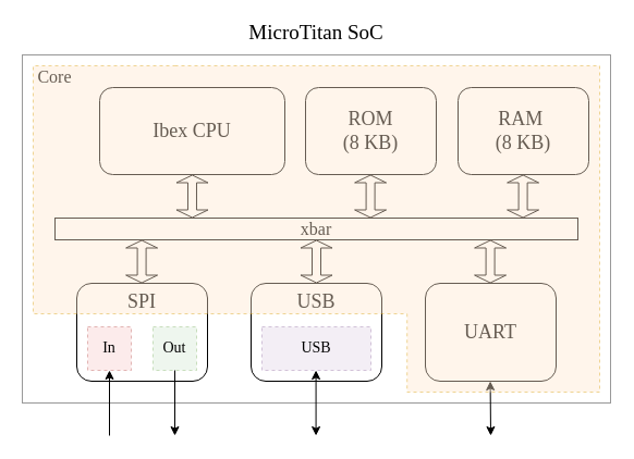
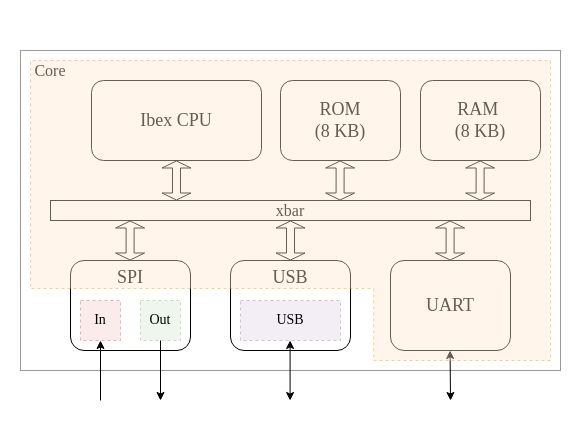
  <mxCell id="0" />
  <mxCell id="1" parent="0" />
  <mxCell id="2" value="" style="rounded=0;whiteSpace=wrap;html=1;shadow=0;fillColor=none;fontSize=19;opacity=40;align=left;" parent="1" vertex="1"><mxGeometry x="20" y="50" width="540" height="320" as="geometry" /></mxCell>
  <mxCell id="3" value="&lt;font style=&quot;font-size: 18px&quot; face=&quot;CMU Sans Serif&quot;&gt;Ibex CPU&lt;/font&gt;" style="rounded=1;whiteSpace=wrap;html=1;fontSize=18;" parent="1" vertex="1"><mxGeometry x="91" y="80" width="170" height="80" as="geometry" /></mxCell>
  <mxCell id="4" value="&lt;font face=&quot;CMU Sans Serif&quot; style=&quot;font-size: 18px&quot;&gt;ROM &lt;br&gt;(8 KB)&lt;/font&gt;" style="rounded=1;whiteSpace=wrap;html=1;fontSize=18;" parent="1" vertex="1"><mxGeometry x="280" y="80" width="120" height="80" as="geometry" /></mxCell>
  <mxCell id="5" value="xbar" style="rounded=0;whiteSpace=wrap;html=1;fontFamily=CMU Sans Serif;fontSize=16;" parent="1" vertex="1"><mxGeometry x="50" y="200" width="480" height="20" as="geometry" /></mxCell>
  <mxCell id="6" value="UART" style="rounded=1;whiteSpace=wrap;html=1;verticalAlign=middle;fontFamily=CMU Sans Serif;fontSize=18;" parent="1" vertex="1"><mxGeometry x="390" y="260" width="120" height="90" as="geometry" /></mxCell>
  <mxCell id="7" value="USB" style="rounded=1;whiteSpace=wrap;html=1;verticalAlign=top;fontFamily=CMU Sans Serif;fontSize=18;" parent="1" vertex="1"><mxGeometry x="230" y="260" width="120" height="90" as="geometry" /></mxCell>
  <mxCell id="8" value="SPI" style="rounded=1;whiteSpace=wrap;html=1;verticalAlign=top;fontFamily=CMU Sans Serif;fontSize=18;" parent="1" vertex="1"><mxGeometry x="70" y="260" width="120" height="90" as="geometry" /></mxCell>
  <mxCell id="9" value="" style="shape=flexArrow;endArrow=classic;startArrow=classic;html=1;entryX=0.5;entryY=1;entryDx=0;entryDy=0;exitX=0.264;exitY=0;exitDx=0;exitDy=0;exitPerimeter=0;strokeColor=none;strokeWidth=5;" parent="1" source="5" target="3" edge="1"><mxGeometry width="50" height="50" relative="1" as="geometry"><mxPoint x="230" y="240" as="sourcePoint" /><mxPoint x="280" y="190" as="targetPoint" /></mxGeometry></mxCell>
  <mxCell id="10" value="" style="shape=flexArrow;endArrow=classic;startArrow=classic;html=1;strokeWidth=1;entryX=0.5;entryY=1;entryDx=0;entryDy=0;exitX=0.302;exitY=0;exitDx=0;exitDy=0;exitPerimeter=0;endSize=2;startSize=2;width=8;" parent="1" target="3" edge="1"><mxGeometry width="50" height="50" relative="1" as="geometry"><mxPoint x="175.96" y="200" as="sourcePoint" /><mxPoint x="31" y="170" as="targetPoint" /></mxGeometry></mxCell>
  <mxCell id="11" value="" style="shape=flexArrow;endArrow=classic;startArrow=classic;html=1;strokeWidth=1;entryX=0.5;entryY=1;entryDx=0;entryDy=0;exitX=0.302;exitY=0;exitDx=0;exitDy=0;exitPerimeter=0;endSize=2;startSize=2;width=8;" parent="1" edge="1"><mxGeometry width="50" height="50" relative="1" as="geometry"><mxPoint x="339.58" y="200" as="sourcePoint" /><mxPoint x="339.62" y="160" as="targetPoint" /></mxGeometry></mxCell>
  <mxCell id="12" value="" style="shape=flexArrow;endArrow=classic;startArrow=classic;html=1;strokeWidth=1;entryX=0.5;entryY=1;entryDx=0;entryDy=0;exitX=0.302;exitY=0;exitDx=0;exitDy=0;exitPerimeter=0;endSize=2;startSize=2;width=8;" parent="1" edge="1"><mxGeometry width="50" height="50" relative="1" as="geometry"><mxPoint x="129.58" y="260" as="sourcePoint" /><mxPoint x="129.62" y="220" as="targetPoint" /></mxGeometry></mxCell>
  <mxCell id="13" value="" style="shape=flexArrow;endArrow=classic;startArrow=classic;html=1;strokeWidth=1;entryX=0.5;entryY=1;entryDx=0;entryDy=0;exitX=0.302;exitY=0;exitDx=0;exitDy=0;exitPerimeter=0;endSize=2;startSize=2;width=8;" parent="1" edge="1"><mxGeometry width="50" height="50" relative="1" as="geometry"><mxPoint x="290" y="260" as="sourcePoint" /><mxPoint x="290.04" y="220" as="targetPoint" /></mxGeometry></mxCell>
  <mxCell id="14" value="" style="shape=flexArrow;endArrow=classic;startArrow=classic;html=1;strokeWidth=1;entryX=0.5;entryY=1;entryDx=0;entryDy=0;exitX=0.302;exitY=0;exitDx=0;exitDy=0;exitPerimeter=0;endSize=2;startSize=2;width=8;" parent="1" edge="1"><mxGeometry width="50" height="50" relative="1" as="geometry"><mxPoint x="449.58" y="260" as="sourcePoint" /><mxPoint x="449.62" y="220" as="targetPoint" /></mxGeometry></mxCell>
  <mxCell id="15" value="In" style="rounded=0;whiteSpace=wrap;html=1;dashed=1;fillColor=#f8cecc;opacity=40;strokeColor=#b85450;fontFamily=CMU Sans Serif;fontSize=14;" parent="1" vertex="1"><mxGeometry x="80" y="300" width="40" height="40" as="geometry" /></mxCell>
  <mxCell id="16" value="Out" style="rounded=0;whiteSpace=wrap;html=1;dashed=1;fillColor=#d5e8d4;opacity=40;strokeColor=#82b366;fontFamily=CMU Sans Serif;fontSize=14;" parent="1" vertex="1"><mxGeometry x="140" y="300" width="40" height="40" as="geometry" /></mxCell>
  <mxCell id="17" value="USB" style="rounded=0;whiteSpace=wrap;html=1;dashed=1;fillColor=#e1d5e7;opacity=40;strokeColor=#9673a6;fontFamily=CMU Sans Serif;fontSize=14;" parent="1" vertex="1"><mxGeometry x="240" y="300" width="100" height="40" as="geometry" /></mxCell>
  <mxCell id="18" value="&lt;font style=&quot;font-size: 16px&quot;&gt;Core&lt;/font&gt;" style="text;html=1;strokeColor=none;fillColor=none;align=center;verticalAlign=middle;whiteSpace=wrap;rounded=0;shadow=0;dashed=1;fontSize=19;opacity=40;fontFamily=CMU Sans Serif;" parent="1" vertex="1"><mxGeometry x="30" y="60" width="40" height="20" as="geometry" /></mxCell>
- <mxCell id="19" value="&lt;font face=&quot;CMU Sans Serif&quot;&gt;&lt;span&gt;&lt;font style=&quot;font-size: 19px&quot;&gt;MicroTitan&lt;/font&gt;&lt;/span&gt;&amp;nbsp;SoC&lt;/font&gt;" style="text;html=1;strokeColor=none;fillColor=none;align=center;verticalAlign=middle;whiteSpace=wrap;rounded=0;shadow=0;fontSize=19;opacity=40;" parent="1" vertex="1"><mxGeometry x="220" y="20" width="140" height="20" as="geometry" /></mxCell>
  <mxCell id="20" value="" style="endArrow=classic;html=1;strokeWidth=1;fontSize=19;entryX=0.5;entryY=1;entryDx=0;entryDy=0;" parent="1" target="15" edge="1"><mxGeometry width="50" height="50" relative="1" as="geometry"><mxPoint x="100" y="400" as="sourcePoint" /><mxPoint x="120" y="400" as="targetPoint" /></mxGeometry></mxCell>
  <mxCell id="21" value="" style="endArrow=classic;html=1;strokeWidth=1;fontSize=19;exitX=0.5;exitY=1;exitDx=0;exitDy=0;" parent="1" source="16" edge="1"><mxGeometry width="50" height="50" relative="1" as="geometry"><mxPoint x="159.58" y="400" as="sourcePoint" /><mxPoint x="160" y="400" as="targetPoint" /></mxGeometry></mxCell>
  <mxCell id="22" value="" style="endArrow=classic;html=1;strokeWidth=1;fontSize=19;exitX=0.5;exitY=1;exitDx=0;exitDy=0;startArrow=classic;startFill=1;" parent="1" edge="1"><mxGeometry width="50" height="50" relative="1" as="geometry"><mxPoint x="289.58" y="340" as="sourcePoint" /><mxPoint x="289.58" y="400" as="targetPoint" /></mxGeometry></mxCell>
  <mxCell id="23" value="" style="endArrow=classic;html=1;strokeWidth=1;fontSize=19;exitX=0.5;exitY=1;exitDx=0;exitDy=0;startArrow=classic;startFill=1;" parent="1" edge="1"><mxGeometry width="50" height="50" relative="1" as="geometry"><mxPoint x="449.58" y="350" as="sourcePoint" /><mxPoint x="450" y="400" as="targetPoint" /></mxGeometry></mxCell>
  <mxCell id="24" value="&lt;font face=&quot;CMU Sans Serif&quot; style=&quot;font-size: 18px&quot;&gt;RAM&amp;nbsp;&lt;br&gt;(8 KB)&lt;/font&gt;" style="rounded=1;whiteSpace=wrap;html=1;fontSize=18;" parent="1" vertex="1"><mxGeometry x="420" y="80" width="120" height="80" as="geometry" /></mxCell>
  <mxCell id="25" value="" style="shape=flexArrow;endArrow=classic;startArrow=classic;html=1;strokeWidth=1;entryX=0.5;entryY=1;entryDx=0;entryDy=0;exitX=0.302;exitY=0;exitDx=0;exitDy=0;exitPerimeter=0;endSize=2;startSize=2;width=8;" parent="1" edge="1"><mxGeometry width="50" height="50" relative="1" as="geometry"><mxPoint x="479.58" y="200" as="sourcePoint" /><mxPoint x="479.62" y="160" as="targetPoint" /></mxGeometry></mxCell>
  <mxCell id="26" value="" style="verticalLabelPosition=top;verticalAlign=bottom;html=1;shape=mxgraph.basic.polygon;polyCoords=[[0.25,0],[0.75,0],[1,0],[1,1],[0.66,1],[0.66,0.76],[0,0.76],[0,0]];polyline=0;rounded=0;fillColor=#ffe6cc;dashed=1;strokeColor=#d79b00;opacity=40;shadow=0;labelPosition=right;align=left;" parent="1" vertex="1"><mxGeometry x="30" y="60" width="520" height="300" as="geometry" /></mxCell>
